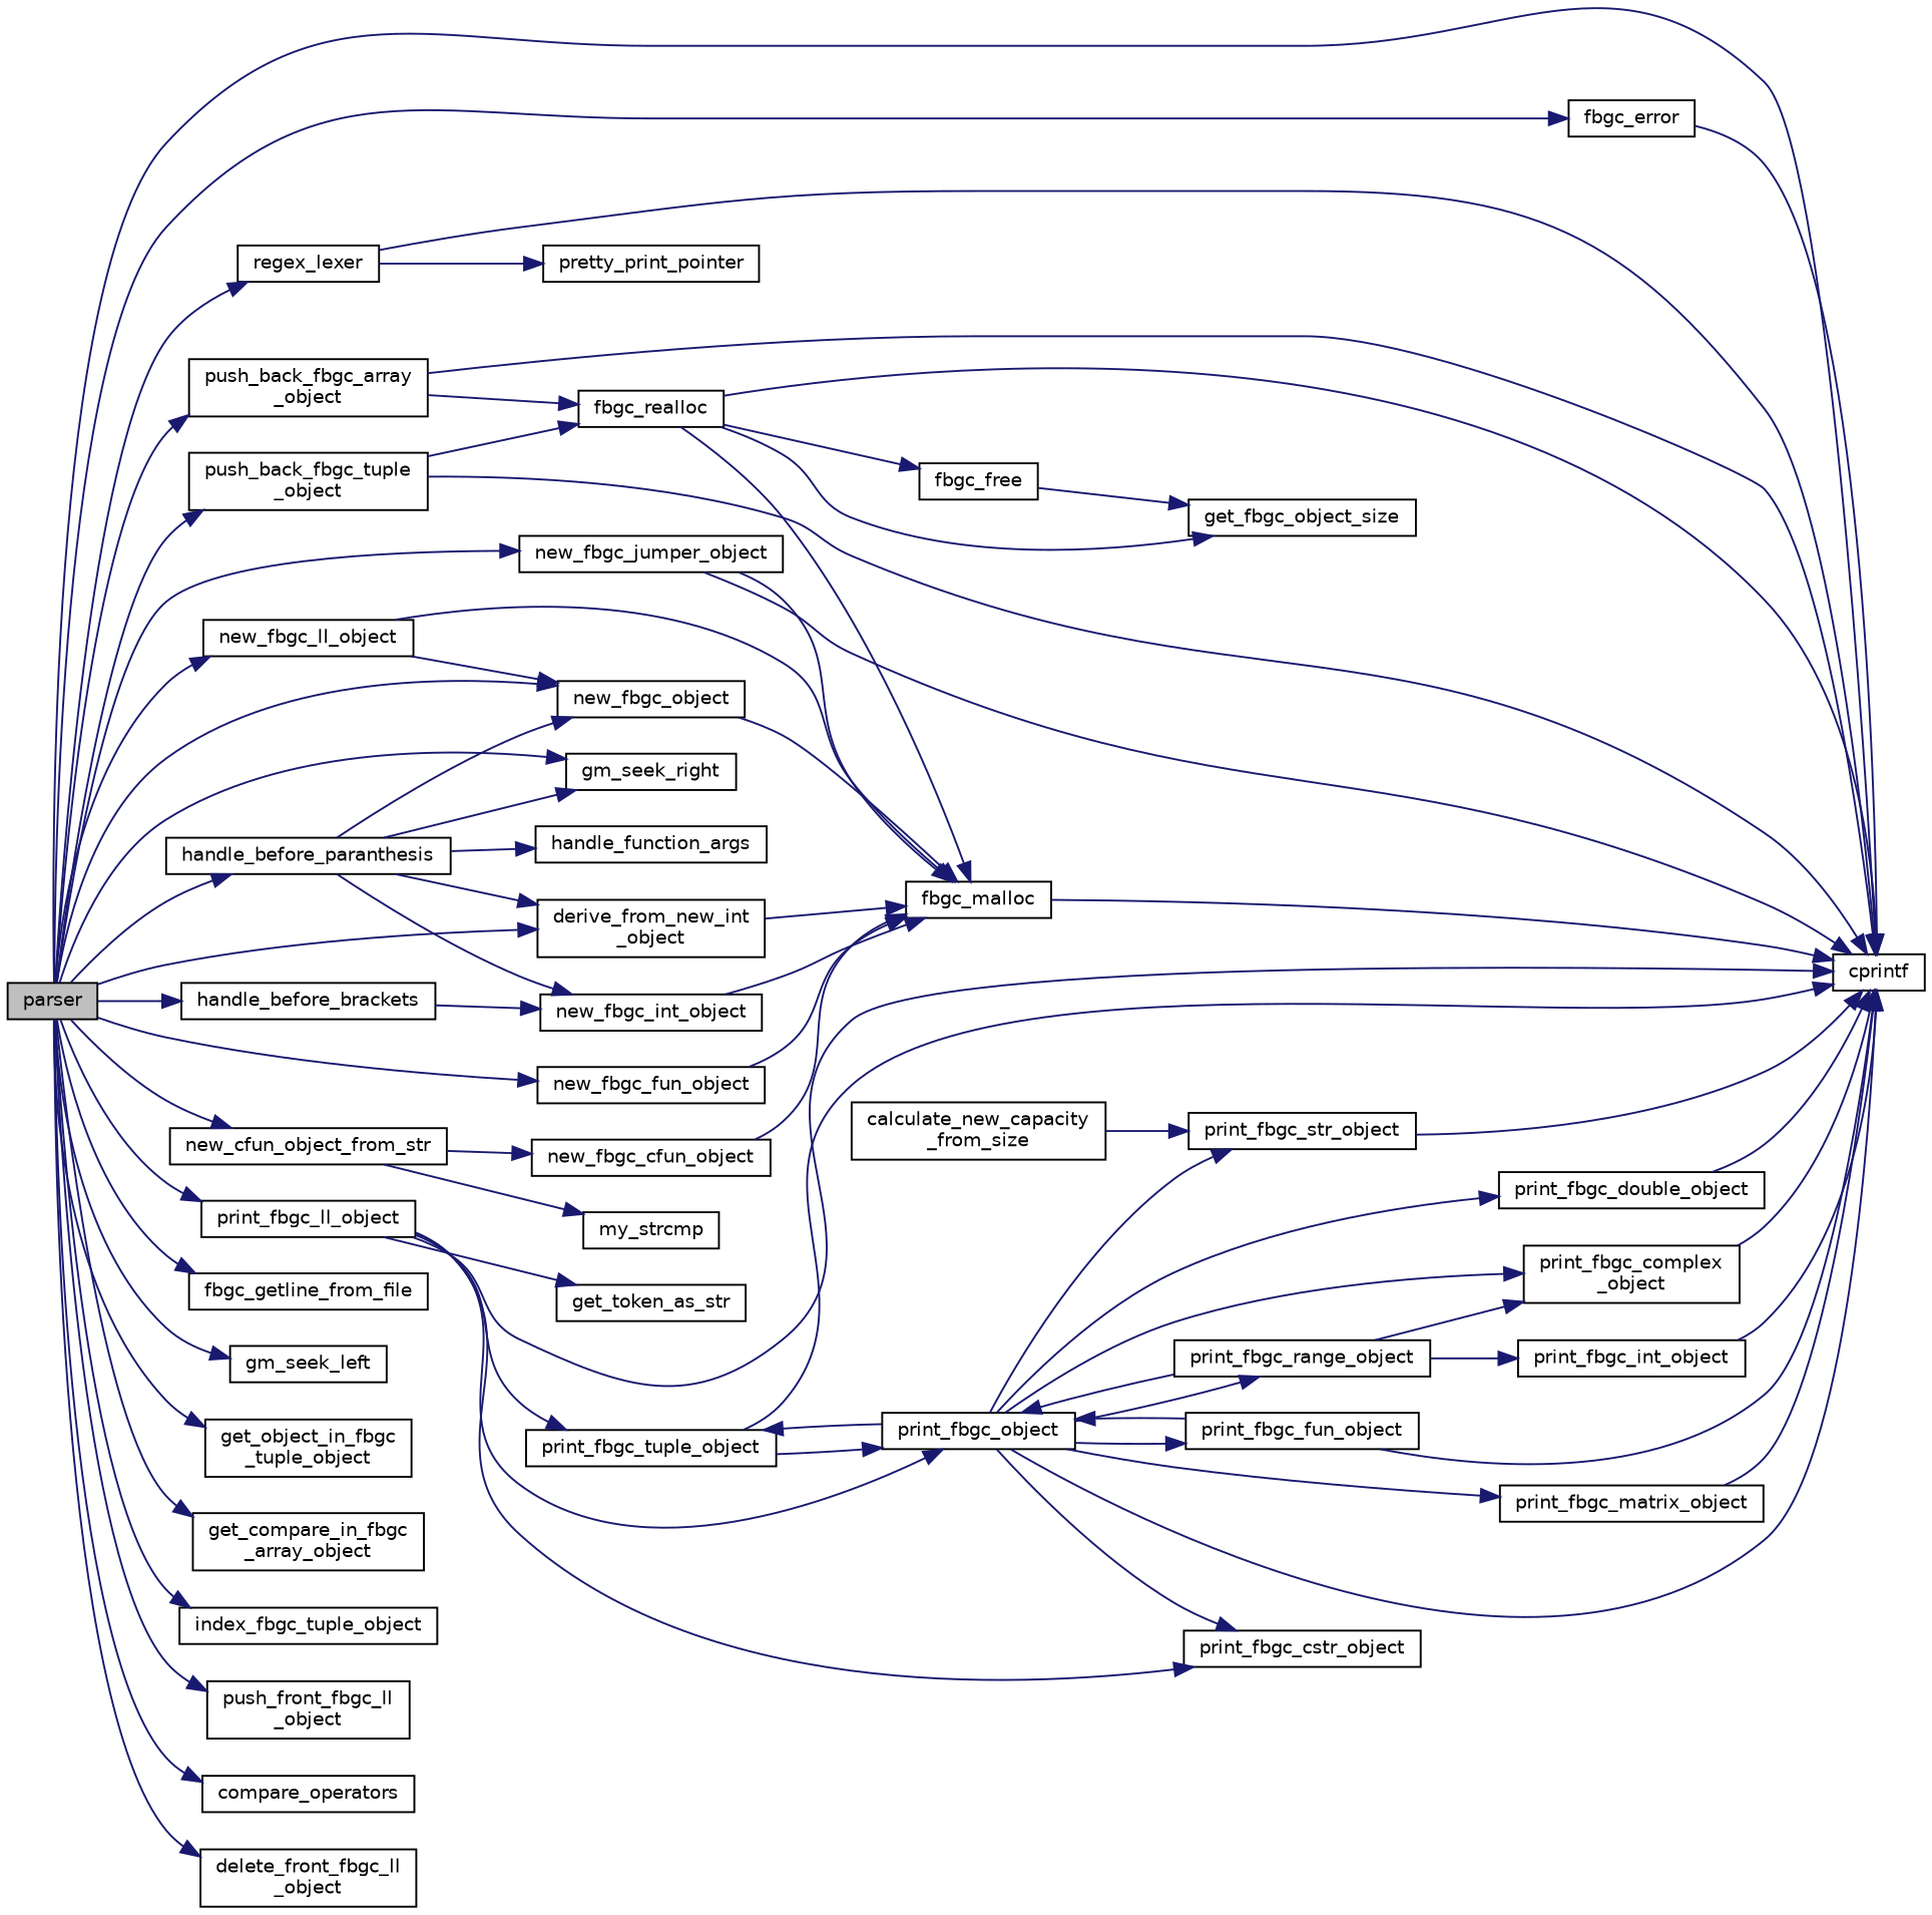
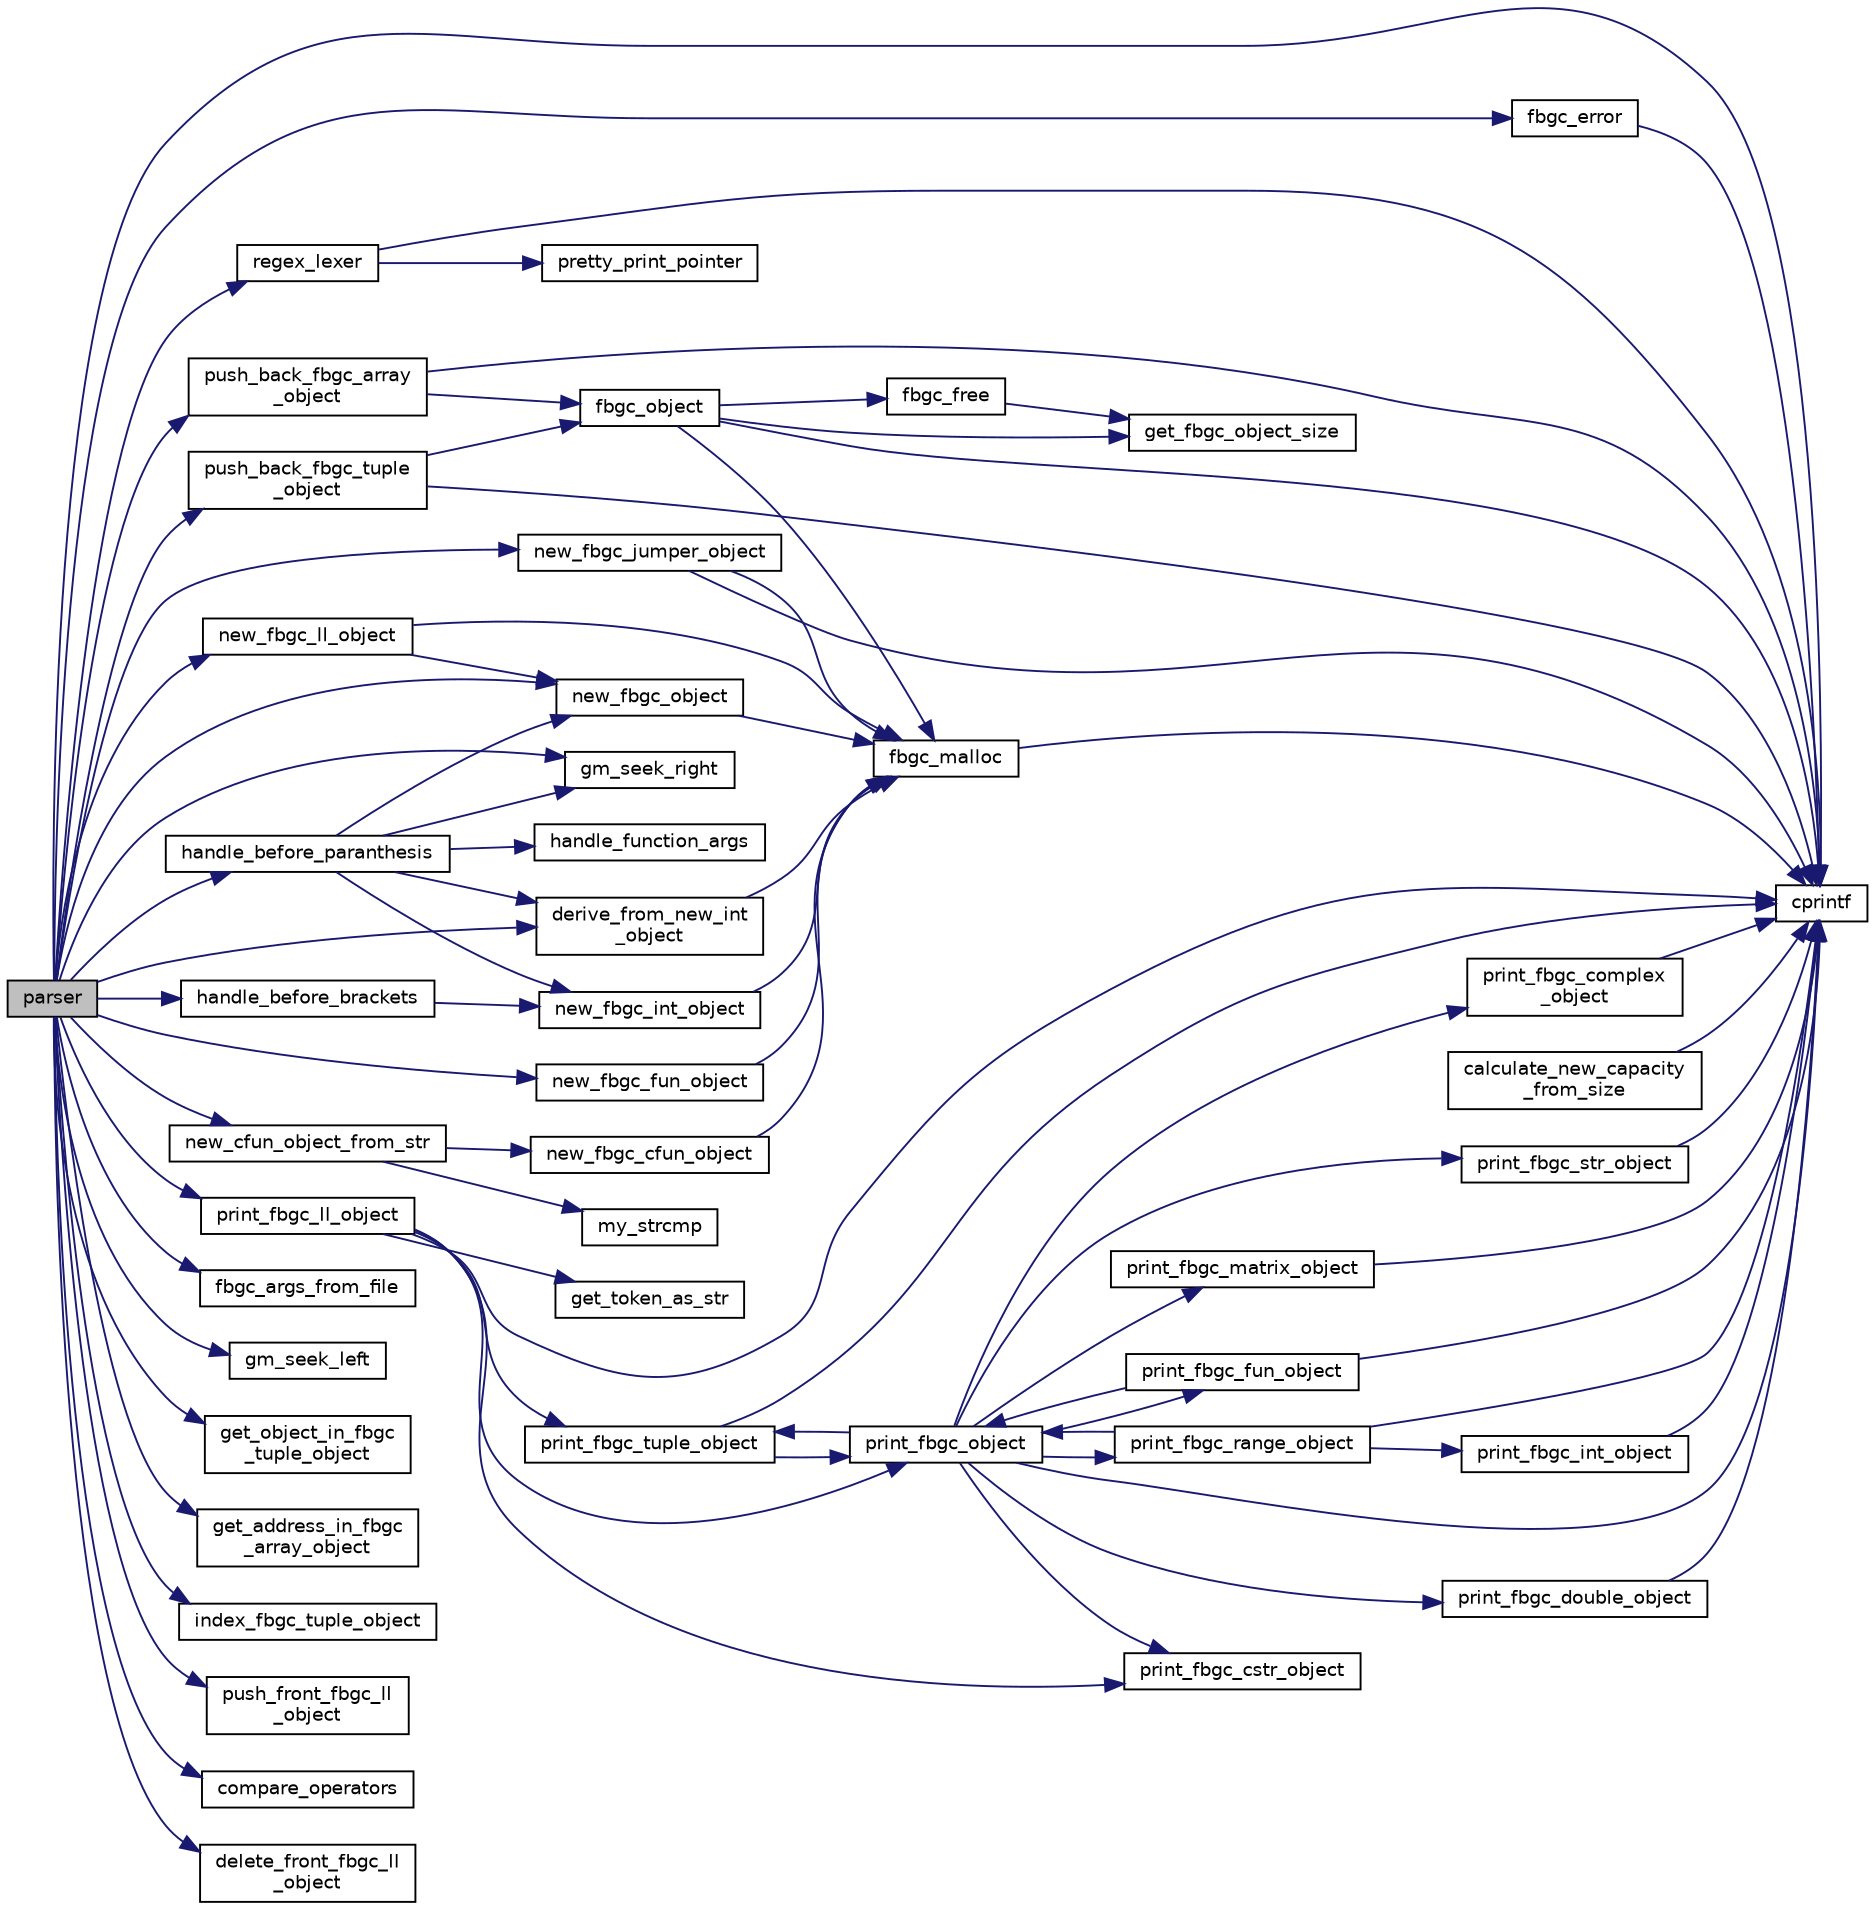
  digraph {
    rankdir=LR
    node [color=black fillcolor=white fontname=Helvetica fontsize=10 shape=record style=filled]
    edge [color=midnightblue fontname=Helvetica fontsize=10 labelfontname=Helvetica labelfontsize=10 style=solid]
    n1 [fillcolor=grey75 fontcolor=black height=0.2 label=parser width=0.4]
    n2 [height=0.2 label=cprintf width=0.4]
    n3 [height=0.2 label=new_fbgc_ll_object width=0.4]
    n4 [height=0.2 label=new_fbgc_object width=0.4]
    n5 [height=0.2 label=fbgc_error width=0.4]
-   n6 [height=0.2 label=fbgc_getline_from_file width=0.4]
+   n6 [height=0.2 label=fbgc_args_from_file width=0.4]
    n7 [height=0.2 label=regex_lexer width=0.4]
    n8 [height=0.2 label=gm_seek_left width=0.4]
    n9 [height=0.2 label="get_object_in_fbgc\l_tuple_object" width=0.4]
    n10 [height=0.2 label=new_cfun_object_from_str width=0.4]
-   n11 [height=0.2 label="get_compare_in_fbgc\l_array_object" width=0.4]
+   n11 [height=0.2 label="get_address_in_fbgc\l_array_object" width=0.4]
    n12 [height=0.2 label="push_back_fbgc_array\l_object" width=0.4]
    n13 [height=0.2 label=index_fbgc_tuple_object width=0.4]
    n14 [height=0.2 label="push_back_fbgc_tuple\l_object" width=0.4]
    n15 [height=0.2 label="push_front_fbgc_ll\l_object" width=0.4]
    n16 [height=0.2 label=new_fbgc_fun_object width=0.4]
    n17 [height=0.2 label=new_fbgc_jumper_object width=0.4]
    n18 [height=0.2 label=compare_operators width=0.4]
    n19 [height=0.2 label=gm_seek_right width=0.4]
    n20 [height=0.2 label="derive_from_new_int\l_object" width=0.4]
    n21 [height=0.2 label="delete_front_fbgc_ll\l_object" width=0.4]
    n22 [height=0.2 label=handle_before_brackets width=0.4]
    n23 [height=0.2 label=handle_before_paranthesis width=0.4]
    n24 [height=0.2 label=print_fbgc_ll_object width=0.4]
    n25 [height=0.2 label=fbgc_malloc width=0.4]
    n26 [height=0.2 label=pretty_print_pointer width=0.4]
    n27 [height=0.2 label=my_strcmp width=0.4]
    n28 [height=0.2 label=new_fbgc_cfun_object width=0.4]
-   n29 [height=0.2 label=fbgc_realloc width=0.4]
+   n29 [height=0.2 label=fbgc_object width=0.4]
    n30 [height=0.2 label=new_fbgc_int_object width=0.4]
    n31 [height=0.2 label=handle_function_args width=0.4]
    n32 [height=0.2 label=print_fbgc_cstr_object width=0.4]
    n33 [height=0.2 label=get_token_as_str width=0.4]
    n34 [height=0.2 label=print_fbgc_tuple_object width=0.4]
    n35 [height=0.2 label=print_fbgc_object width=0.4]
    n36 [height=0.2 label=get_fbgc_object_size width=0.4]
    n37 [height=0.2 label=fbgc_free width=0.4]
    n38 [height=0.2 label="calculate_new_capacity\l_from_size" width=0.4]
    n39 [height=0.2 label=print_fbgc_double_object width=0.4]
    n40 [height=0.2 label="print_fbgc_complex\l_object" width=0.4]
    n41 [height=0.2 label=print_fbgc_str_object width=0.4]
    n42 [height=0.2 label=print_fbgc_matrix_object width=0.4]
    n43 [height=0.2 label=print_fbgc_fun_object width=0.4]
    n44 [height=0.2 label=print_fbgc_range_object width=0.4]
    n45 [height=0.2 label=print_fbgc_int_object width=0.4]
    n1 -> n2
    n1 -> n3
    n1 -> n4
    n1 -> n5
    n1 -> n6
    n1 -> n7
    n1 -> n8
    n1 -> n9
    n1 -> n10
    n1 -> n11
    n1 -> n12
    n1 -> n13
    n1 -> n14
    n1 -> n15
    n1 -> n16
    n1 -> n17
    n1 -> n18
    n1 -> n19
    n1 -> n20
    n1 -> n21
    n1 -> n22
    n1 -> n23
    n1 -> n24
    n3 -> n4
    n3 -> n25
    n4 -> n25
    n5 -> n2
    n7 -> n2
    n7 -> n26
    n10 -> n27
    n10 -> n28
    n12 -> n2
    n12 -> n29
    n14 -> n2
    n14 -> n29
    n16 -> n25
    n17 -> n2
    n17 -> n25
    n20 -> n25
    n22 -> n30
    n23 -> n4
    n23 -> n19
    n23 -> n20
    n23 -> n30
    n23 -> n31
    n24 -> n2
    n24 -> n32
    n24 -> n33
    n24 -> n34
    n24 -> n35
    n25 -> n2
    n28 -> n25
    n29 -> n2
    n29 -> n25
    n29 -> n36
    n29 -> n37
    n30 -> n25
    n34 -> n2
    n34 -> n35
    n35 -> n2
    n35 -> n32
    n35 -> n34
    n35 -> n39
    n35 -> n40
    n35 -> n41
    n35 -> n42
    n35 -> n43
    n35 -> n44
    n37 -> n36
-   n38 -> n41
+   n38 -> n2
    n39 -> n2
    n40 -> n2
    n41 -> n2
    n42 -> n2
    n43 -> n2
    n43 -> n35
-   n44 -> n40
+   n44 -> n2
    n44 -> n35
    n44 -> n45
    n45 -> n2
  }
